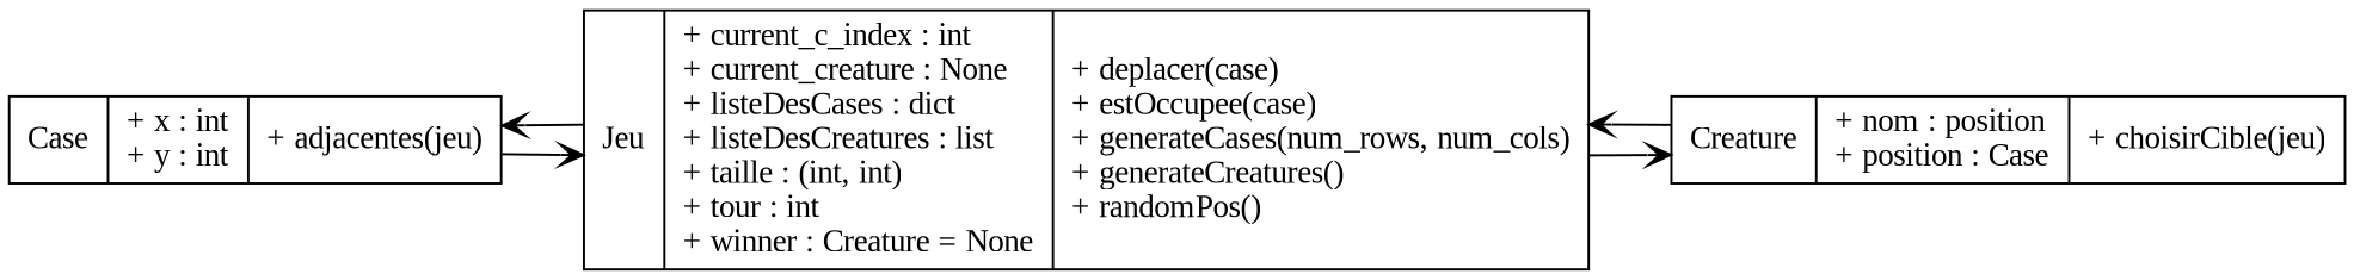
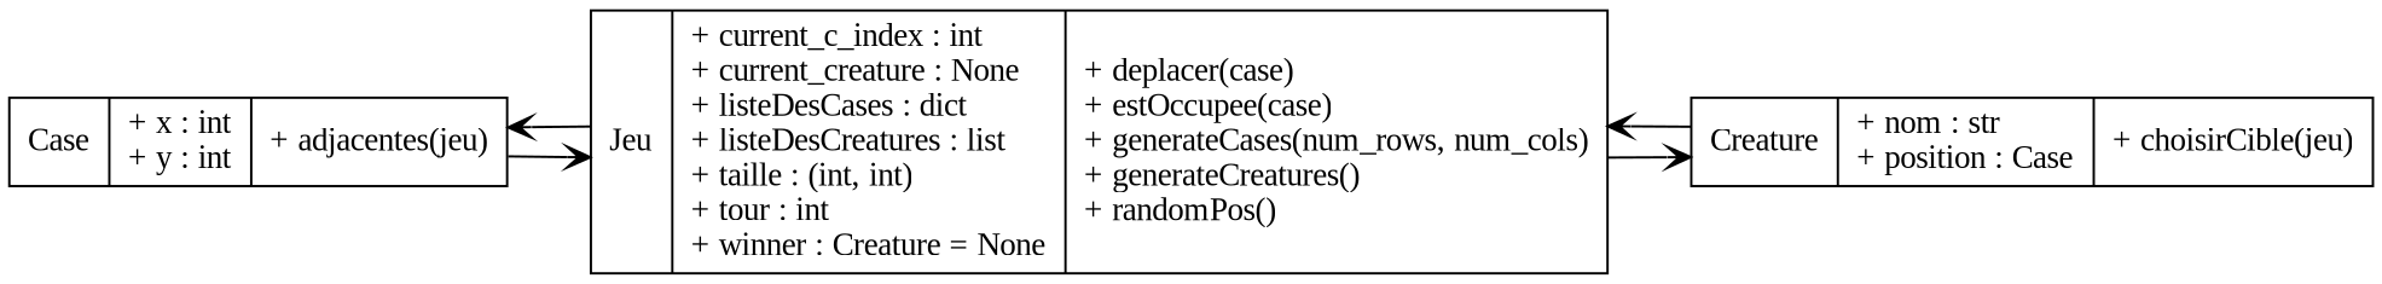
  digraph {
    fontname="Liberation Serif"
    rankdir=LR
    node [fontname="Liberation Serif" shape=record]
    edge [arrowhead=open arrowtail=none fontname="Liberation Serif"]
    n1 [label="{Case|+ x : int\l+ y :  int\l|+ adjacentes(jeu)\l}"]
    n2 [label="{Jeu|+ current_c_index : int\l+ current_creature : None\l+ listeDesCases : dict\l+ listeDesCreatures : list\l+ taille : (int, int)\l+ tour : int\l+ winner : Creature = None\l|+ deplacer(case)\l+ estOccupee(case)\l+ generateCases(num_rows, num_cols)\l+ generateCreatures()\l+ randomPos()\l}"]
-   n3 [label="{Creature|+ nom : position\l+ position : Case\l|+ choisirCible(jeu)\l}"]
+   n3 [label="{Creature|+ nom : str\l+ position : Case\l|+ choisirCible(jeu)\l}"]
    n1 -> n2
    n2 -> n1
    n2 -> n3
    n3 -> n2
  }
